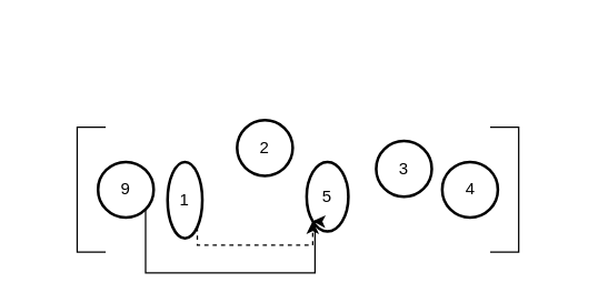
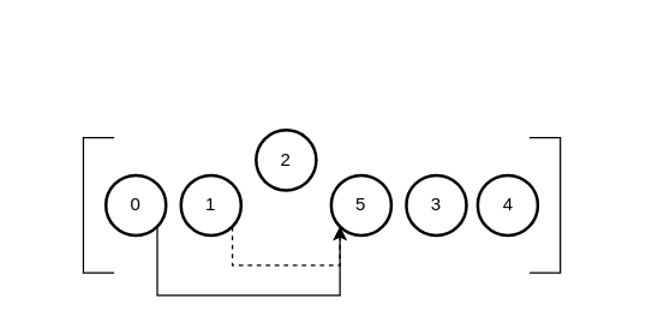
  <mxCell id="0" />
  <mxCell id="1" parent="0" />
  <mxCell id="2" style="edgeStyle=orthogonalEdgeStyle;rounded=0;orthogonalLoop=1;jettySize=auto;html=1;exitX=0.855;exitY=0.855;exitDx=0;exitDy=0;exitPerimeter=0;entryX=0.145;entryY=0.855;entryDx=0;entryDy=0;entryPerimeter=0;fillColor=#e51400;strokeColor=#B20000;" edge="1" parent="1"><mxGeometry relative="1" as="geometry"><mxPoint x="201.7" y="20.2" as="sourcePoint" /><Array as="points"><mxPoint x="202" y="66" /><mxPoint x="276" y="66" /></Array></mxGeometry></mxCell>
  <mxCell id="3" value="4" style="strokeWidth=2;html=1;shape=mxgraph.flowchart.start_2;whiteSpace=wrap;" vertex="1" parent="1"><mxGeometry x="317.5" y="116" width="40" height="40" as="geometry" /></mxCell>
- <mxCell id="4" value="1" style="strokeWidth=2;html=1;shape=mxgraph.flowchart.start_2;whiteSpace=wrap;" vertex="1" parent="1"><mxGeometry x="120" y="116" width="25" height="55" as="geometry" /></mxCell>
+ <mxCell id="4" value="1" style="strokeWidth=2;html=1;shape=mxgraph.flowchart.start_2;whiteSpace=wrap;" vertex="1" parent="1"><mxGeometry x="120" y="116" width="40" height="40" as="geometry" /></mxCell>
  <mxCell id="5" value="2" style="strokeWidth=2;html=1;shape=mxgraph.flowchart.start_2;whiteSpace=wrap;" vertex="1" parent="1"><mxGeometry x="170" y="86" width="40" height="40" as="geometry" /></mxCell>
- <mxCell id="6" value="3" style="strokeWidth=2;html=1;shape=mxgraph.flowchart.start_2;whiteSpace=wrap;" vertex="1" parent="1"><mxGeometry x="270" y="101" width="40" height="40" as="geometry" /></mxCell>
+ <mxCell id="6" value="3" style="strokeWidth=2;html=1;shape=mxgraph.flowchart.start_2;whiteSpace=wrap;" vertex="1" parent="1"><mxGeometry x="270" y="116" width="40" height="40" as="geometry" /></mxCell>
  <mxCell id="7" value="" style="shape=partialRectangle;whiteSpace=wrap;html=1;bottom=1;right=1;left=1;top=0;fillColor=none;routingCenterX=-0.5;rotation=90;" vertex="1" parent="1"><mxGeometry x="20" y="126" width="90" height="20" as="geometry" /></mxCell>
  <mxCell id="8" value="" style="shape=partialRectangle;whiteSpace=wrap;html=1;bottom=1;right=1;left=1;top=0;fillColor=none;routingCenterX=-0.5;rotation=-90;" vertex="1" parent="1"><mxGeometry x="317.5" y="126" width="90" height="20" as="geometry" /></mxCell>
- <mxCell id="9" value="5" style="strokeWidth=2;html=1;shape=mxgraph.flowchart.start_2;whiteSpace=wrap;" vertex="1" parent="1"><mxGeometry x="220" y="116" width="30" height="50" as="geometry" /></mxCell>
+ <mxCell id="9" value="5" style="strokeWidth=2;html=1;shape=mxgraph.flowchart.start_2;whiteSpace=wrap;" vertex="1" parent="1"><mxGeometry x="220" y="116" width="40" height="40" as="geometry" /></mxCell>
  <mxCell id="10" style="edgeStyle=orthogonalEdgeStyle;rounded=0;orthogonalLoop=1;jettySize=auto;html=1;exitX=0.855;exitY=0.855;exitDx=0;exitDy=0;exitPerimeter=0;entryX=0.145;entryY=0.855;entryDx=0;entryDy=0;entryPerimeter=0;dashed=1;" edge="1" parent="1" source="4" target="9"><mxGeometry relative="1" as="geometry"><Array as="points"><mxPoint x="154" y="176" /><mxPoint x="226" y="176" /></Array></mxGeometry></mxCell>
- <mxCell id="11" value="9" style="strokeWidth=2;html=1;shape=mxgraph.flowchart.start_2;whiteSpace=wrap;" vertex="1" parent="1"><mxGeometry x="70" y="116" width="40" height="40" as="geometry" /></mxCell>
+ <mxCell id="11" value="0" style="strokeWidth=2;html=1;shape=mxgraph.flowchart.start_2;whiteSpace=wrap;" vertex="1" parent="1"><mxGeometry x="70" y="116" width="40" height="40" as="geometry" /></mxCell>
  <mxCell id="12" style="edgeStyle=orthogonalEdgeStyle;rounded=0;orthogonalLoop=1;jettySize=auto;html=1;exitX=0.855;exitY=0.855;exitDx=0;exitDy=0;exitPerimeter=0;entryX=0.145;entryY=0.855;entryDx=0;entryDy=0;entryPerimeter=0;" edge="1" parent="1" source="11" target="9"><mxGeometry relative="1" as="geometry"><Array as="points"><mxPoint x="104" y="196" /><mxPoint x="226" y="196" /></Array></mxGeometry></mxCell>
